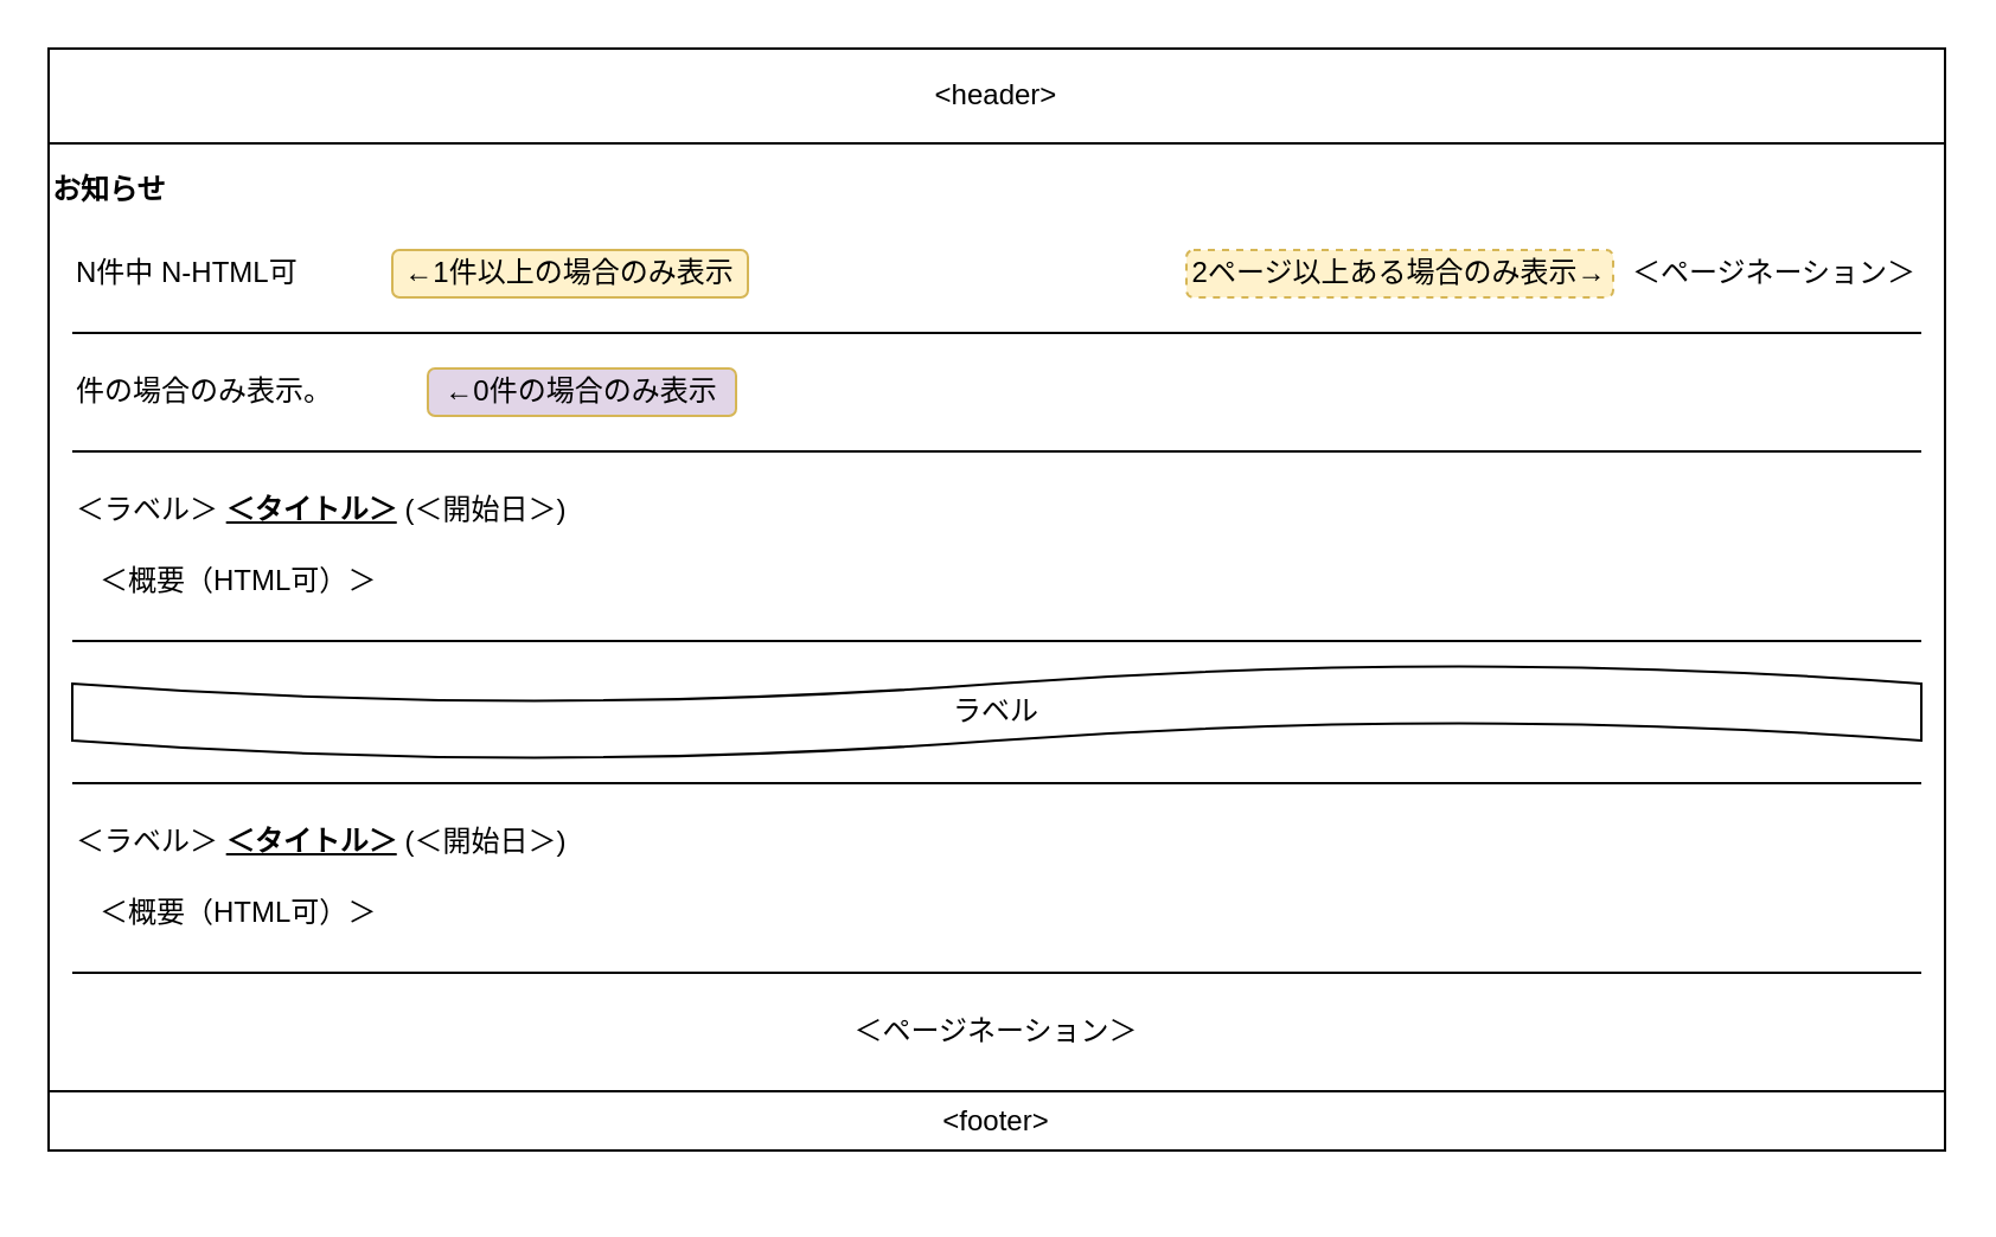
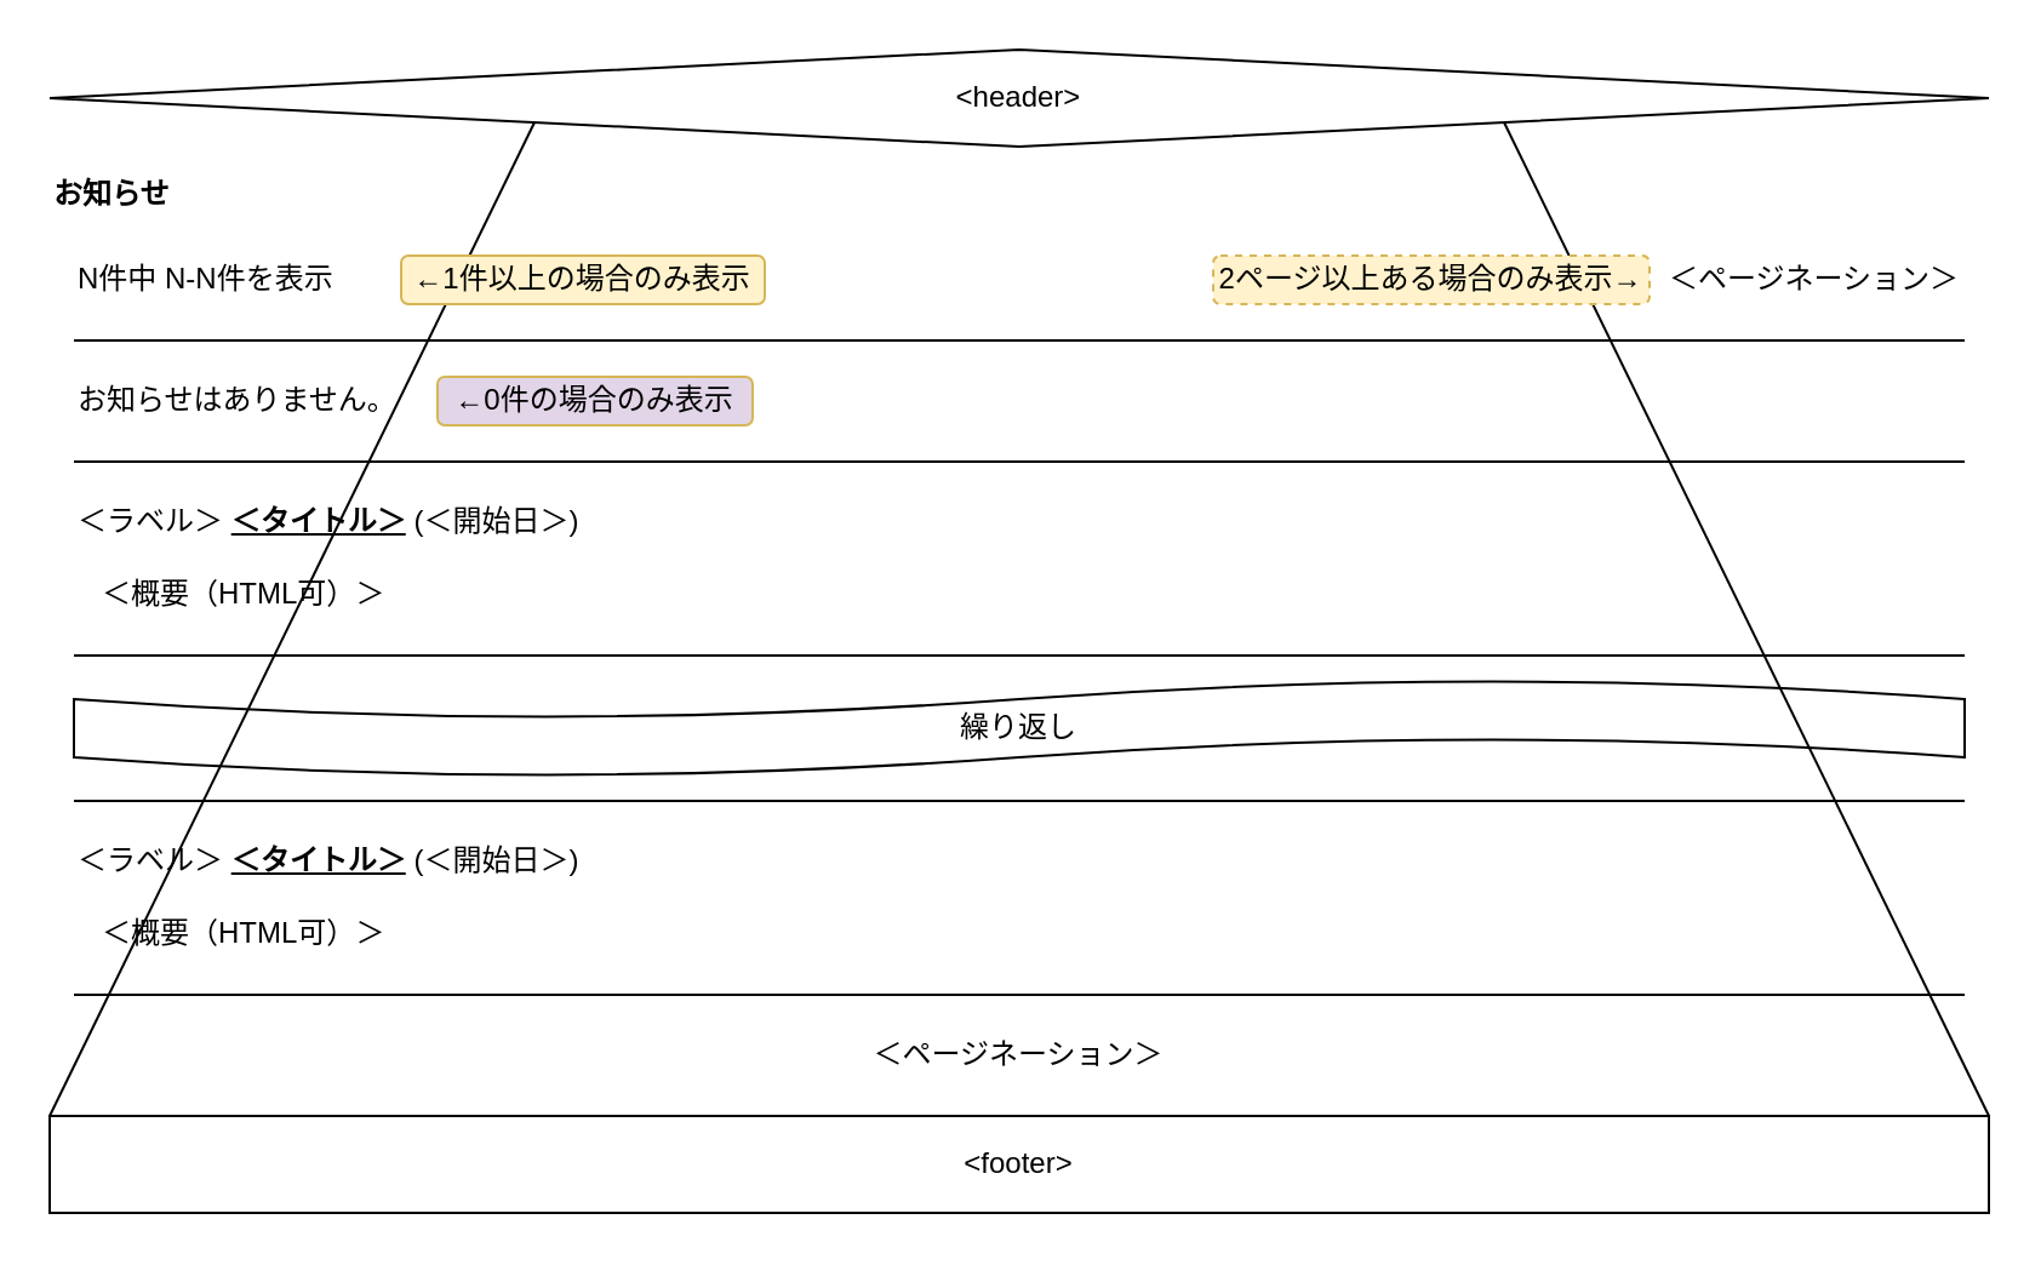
  <mxCell id="0" />
  <mxCell id="1" parent="0" />
- <mxCell id="2" value="&amp;lt;header&amp;gt;" style="rounded=0;whiteSpace=wrap;html=1;fillColor=none;" parent="1" vertex="1"><mxGeometry width="800" height="40" as="geometry" x="20" y="20" /></mxCell>
+ <mxCell id="2" value="&amp;lt;header&amp;gt;" style="rhombus;whiteSpace=wrap;html=1;fillColor=none;" parent="1" vertex="1"><mxGeometry width="800" height="40" as="geometry" x="20" y="20" /></mxCell>
  <mxCell id="3" value="&lt;b&gt;お知らせ&lt;/b&gt;" style="text;html=1;strokeColor=none;fillColor=none;align=left;verticalAlign=middle;whiteSpace=wrap;rounded=0;" parent="1" vertex="1"><mxGeometry x="20" y="70" width="60" height="20" as="geometry" /></mxCell>
- <mxCell id="4" value="N件中 N-HTML可" style="text;html=1;strokeColor=none;fillColor=none;align=left;verticalAlign=middle;whiteSpace=wrap;rounded=0;" parent="1" vertex="1"><mxGeometry x="30" y="100" width="110" height="30" as="geometry" /></mxCell>
- <mxCell id="5" value="&amp;lt;footer&amp;gt;" style="rounded=0;whiteSpace=wrap;html=1;fillColor=none;" parent="1" vertex="1"><mxGeometry x="20" y="460" width="800" height="25" as="geometry" /></mxCell>
- <mxCell id="6" value="ラベル" style="shape=tape;whiteSpace=wrap;html=1;align=center;" parent="1" vertex="1"><mxGeometry x="30" y="280" width="780" height="40" as="geometry" /></mxCell>
+ <mxCell id="4" value="N件中 N-N件を表示" style="text;html=1;strokeColor=none;fillColor=none;align=left;verticalAlign=middle;whiteSpace=wrap;rounded=0;" parent="1" vertex="1"><mxGeometry x="30" y="100" width="110" height="30" as="geometry" /></mxCell>
+ <mxCell id="5" value="&amp;lt;footer&amp;gt;" style="rounded=0;whiteSpace=wrap;html=1;fillColor=none;" parent="1" vertex="1"><mxGeometry y="460" width="800" height="40" as="geometry" x="20" /></mxCell>
+ <mxCell id="6" value="繰り返し" style="shape=tape;whiteSpace=wrap;html=1;align=center;" parent="1" vertex="1"><mxGeometry x="30" y="280" width="780" height="40" as="geometry" /></mxCell>
  <mxCell id="7" value="＜ページネーション＞" style="text;html=1;strokeColor=none;fillColor=none;align=right;verticalAlign=middle;whiteSpace=wrap;rounded=0;" parent="1" vertex="1"><mxGeometry x="680" y="100" width="130" height="30" as="geometry" /></mxCell>
  <mxCell id="8" style="rounded=0;orthogonalLoop=1;jettySize=auto;html=1;exitX=0;exitY=1;exitDx=0;exitDy=0;endArrow=none;endFill=0;entryX=0;entryY=0;entryDx=0;entryDy=0;" parent="1" source="2" target="5" edge="1"><mxGeometry relative="1" as="geometry"><mxPoint x="120" y="190" as="targetPoint" /><mxPoint x="30" y="140" as="sourcePoint" /></mxGeometry></mxCell>
  <mxCell id="9" style="rounded=0;orthogonalLoop=1;jettySize=auto;html=1;endArrow=none;endFill=0;entryX=1;entryY=0;entryDx=0;entryDy=0;exitX=1;exitY=1;exitDx=0;exitDy=0;" parent="1" source="2" target="5" edge="1"><mxGeometry relative="1" as="geometry"><mxPoint x="30" y="360" as="targetPoint" /><mxPoint x="640" y="100" as="sourcePoint" /></mxGeometry></mxCell>
  <mxCell id="10" style="rounded=0;orthogonalLoop=1;jettySize=auto;html=1;exitX=0;exitY=1;exitDx=0;exitDy=0;endArrow=none;endFill=0;" parent="1" edge="1"><mxGeometry relative="1" as="geometry"><mxPoint x="810" y="140" as="targetPoint" /><mxPoint x="30" y="140" as="sourcePoint" /></mxGeometry></mxCell>
  <mxCell id="11" value="&lt;span&gt;＜ラベル＞&amp;nbsp;&lt;/span&gt;&lt;u&gt;&lt;b&gt;＜タイトル＞&lt;/b&gt;&lt;/u&gt;&lt;span&gt;&amp;nbsp;(＜開始日＞)&lt;/span&gt;" style="text;html=1;strokeColor=none;fillColor=none;align=left;verticalAlign=middle;whiteSpace=wrap;rounded=0;" parent="1" vertex="1"><mxGeometry x="30" y="200" width="220" height="30" as="geometry" /></mxCell>
  <mxCell id="12" value="&lt;span&gt;＜概要&lt;/span&gt;（HTML可）&lt;span&gt;＞&lt;/span&gt;" style="text;html=1;strokeColor=none;fillColor=none;align=left;verticalAlign=middle;whiteSpace=wrap;rounded=0;" parent="1" vertex="1"><mxGeometry x="40" y="230" width="130" height="30" as="geometry" /></mxCell>
  <mxCell id="13" style="rounded=0;orthogonalLoop=1;jettySize=auto;html=1;exitX=0;exitY=1;exitDx=0;exitDy=0;endArrow=none;endFill=0;" parent="1" edge="1"><mxGeometry relative="1" as="geometry"><mxPoint x="810" y="270" as="targetPoint" /><mxPoint x="30" y="270" as="sourcePoint" /></mxGeometry></mxCell>
  <mxCell id="14" value="&lt;span&gt;＜ラベル＞&amp;nbsp;&lt;/span&gt;&lt;u&gt;&lt;b&gt;＜タイトル＞&lt;/b&gt;&lt;/u&gt;&lt;span&gt;&amp;nbsp;(＜開始日＞)&lt;/span&gt;" style="text;html=1;strokeColor=none;fillColor=none;align=left;verticalAlign=middle;whiteSpace=wrap;rounded=0;" parent="1" vertex="1"><mxGeometry x="30" y="340" width="220" height="30" as="geometry" /></mxCell>
  <mxCell id="15" value="&lt;span&gt;＜概要&lt;/span&gt;（HTML可）&lt;span&gt;＞&lt;/span&gt;" style="text;html=1;strokeColor=none;fillColor=none;align=left;verticalAlign=middle;whiteSpace=wrap;rounded=0;" parent="1" vertex="1"><mxGeometry x="40" y="370" width="130" height="30" as="geometry" /></mxCell>
  <mxCell id="16" style="rounded=0;orthogonalLoop=1;jettySize=auto;html=1;exitX=0;exitY=1;exitDx=0;exitDy=0;endArrow=none;endFill=0;" parent="1" edge="1"><mxGeometry relative="1" as="geometry"><mxPoint x="810" y="330" as="targetPoint" /><mxPoint x="30" y="330" as="sourcePoint" /></mxGeometry></mxCell>
  <mxCell id="17" style="rounded=0;orthogonalLoop=1;jettySize=auto;html=1;exitX=0;exitY=1;exitDx=0;exitDy=0;endArrow=none;endFill=0;" parent="1" edge="1"><mxGeometry relative="1" as="geometry"><mxPoint x="810" y="410" as="targetPoint" /><mxPoint x="30" y="410" as="sourcePoint" /></mxGeometry></mxCell>
  <mxCell id="18" value="＜ページネーション＞" style="text;html=1;strokeColor=none;fillColor=none;align=center;verticalAlign=middle;whiteSpace=wrap;rounded=0;" parent="1" vertex="1"><mxGeometry x="355" y="420" width="130" height="30" as="geometry" /></mxCell>
  <mxCell id="19" value="←1件以上の場合のみ表示" style="rounded=1;whiteSpace=wrap;html=1;fillColor=#fff2cc;strokeColor=#d6b656;" parent="1" vertex="1"><mxGeometry x="165" y="105" width="150" height="20" as="geometry" /></mxCell>
  <mxCell id="20" value="2ページ以上ある場合のみ表示→" style="rounded=1;whiteSpace=wrap;html=1;fillColor=#fff2cc;strokeColor=#d6b656;dashed=1;" parent="1" vertex="1"><mxGeometry x="500" y="105" width="180" height="20" as="geometry" /></mxCell>
- <mxCell id="21" value="件の場合のみ表示。" style="text;html=1;strokeColor=none;fillColor=none;align=left;verticalAlign=middle;whiteSpace=wrap;rounded=0;" parent="1" vertex="1"><mxGeometry x="30" y="150" width="140" height="30" as="geometry" /></mxCell>
+ <mxCell id="21" value="お知らせはありません。" style="text;html=1;strokeColor=none;fillColor=none;align=left;verticalAlign=middle;whiteSpace=wrap;rounded=0;" parent="1" vertex="1"><mxGeometry x="30" y="150" width="140" height="30" as="geometry" /></mxCell>
  <mxCell id="22" style="rounded=0;orthogonalLoop=1;jettySize=auto;html=1;exitX=0;exitY=1;exitDx=0;exitDy=0;endArrow=none;endFill=0;" parent="1" edge="1"><mxGeometry relative="1" as="geometry"><mxPoint x="810" y="190" as="targetPoint" /><mxPoint x="30" y="190" as="sourcePoint" /></mxGeometry></mxCell>
  <mxCell id="23" value="←0件の場合のみ表示" style="rounded=1;whiteSpace=wrap;html=1;fillColor=#e1d5e7;strokeColor=#d6b656;" parent="1" vertex="1"><mxGeometry x="180" y="155" width="130" height="20" as="geometry" /></mxCell>
